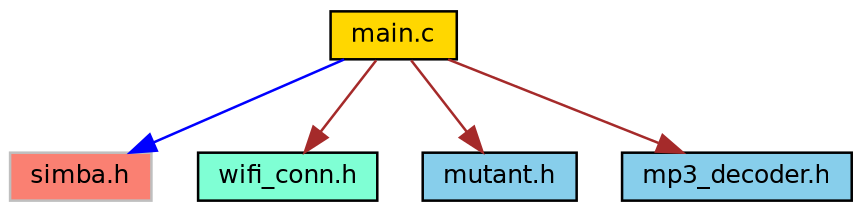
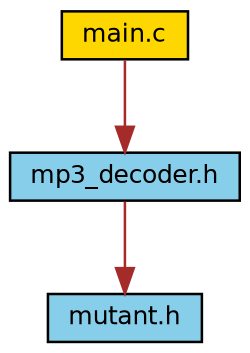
  digraph {
    node [color=black fillcolor=skyblue fontname=Helvetica fontsize=10 shape=record style=filled]
    edge [color=brown fontname=Helvetica fontsize=10 labelfontname=Helvetica labelfontsize=10 style=solid]
    n1 [fillcolor=gold fontcolor=black height=0.2 label="main.c" width=0.4]
-   n2 [color=grey75 fillcolor=salmon height=0.2 label="simba.h" width=0.4]
-   n3 [fillcolor=aquamarine height=0.2 label="wifi_conn.h" width=0.4]
    n4 [height=0.2 label="mutant.h" width=0.4]
    n5 [height=0.2 label="mp3_decoder.h" width=0.4]
-   n1 -> n2 [color=blue]
-   n1 -> n3
-   n1 -> n4
+   n5 -> n4
    n1 -> n5
  }
